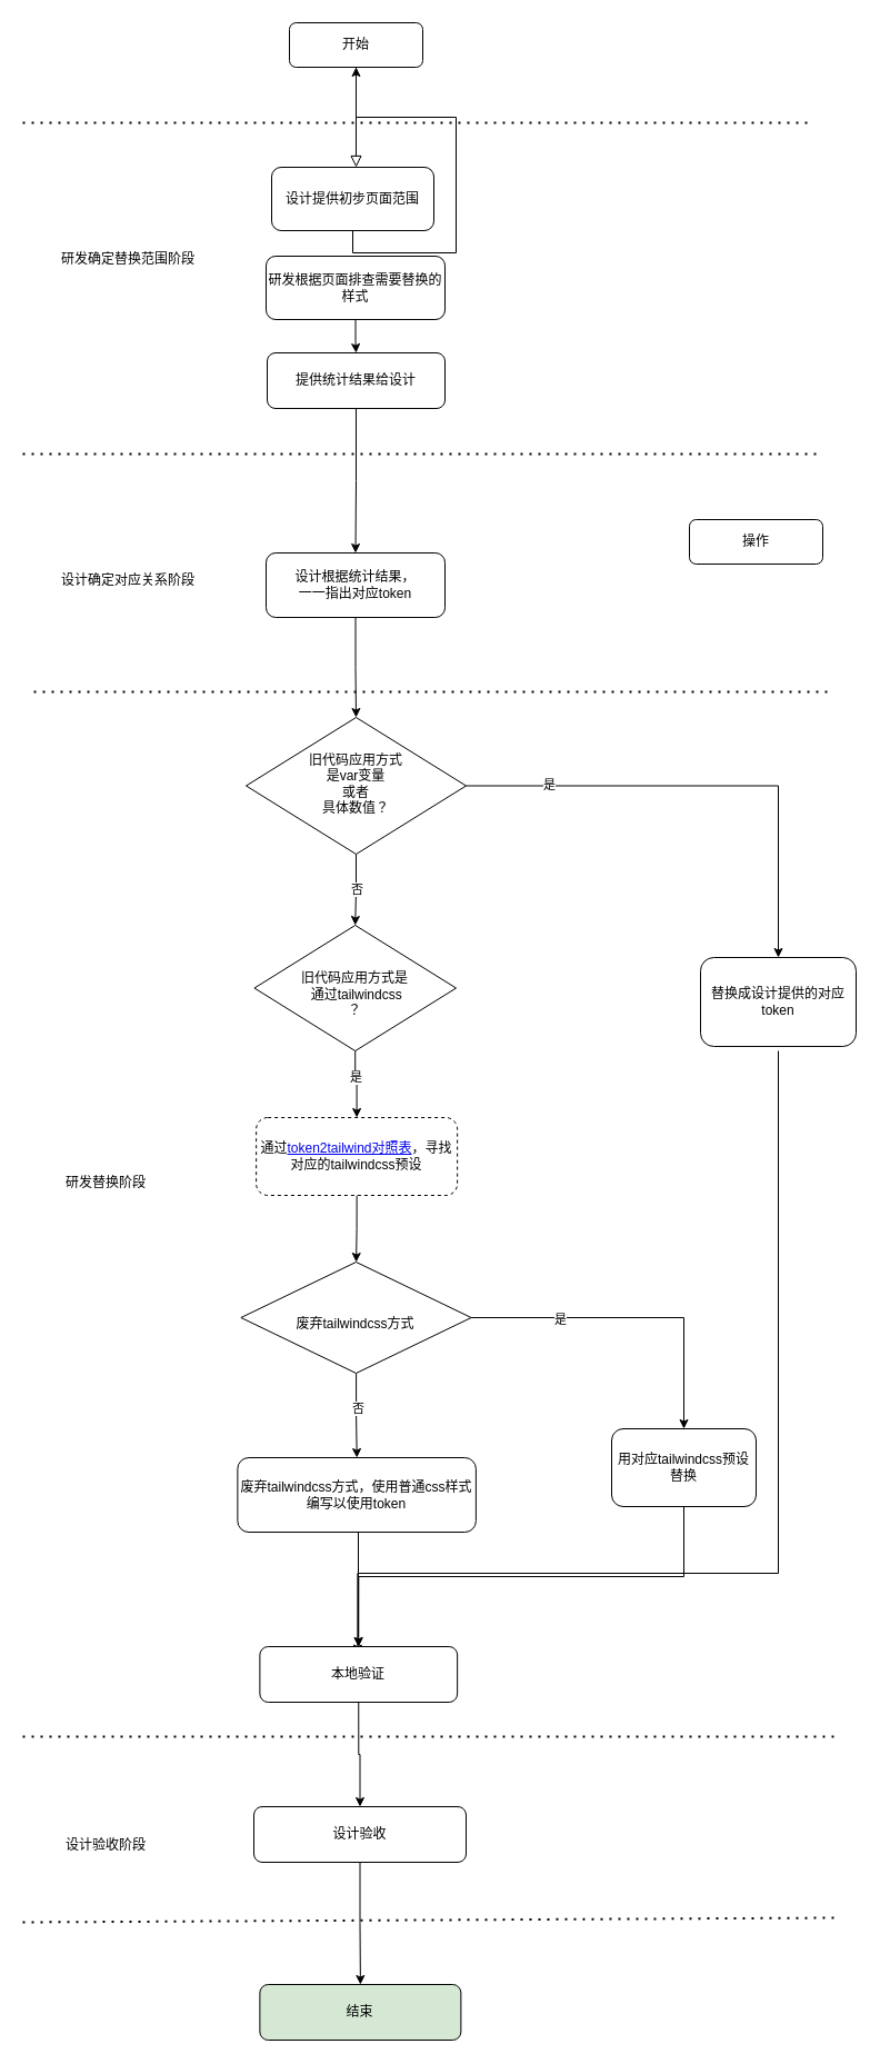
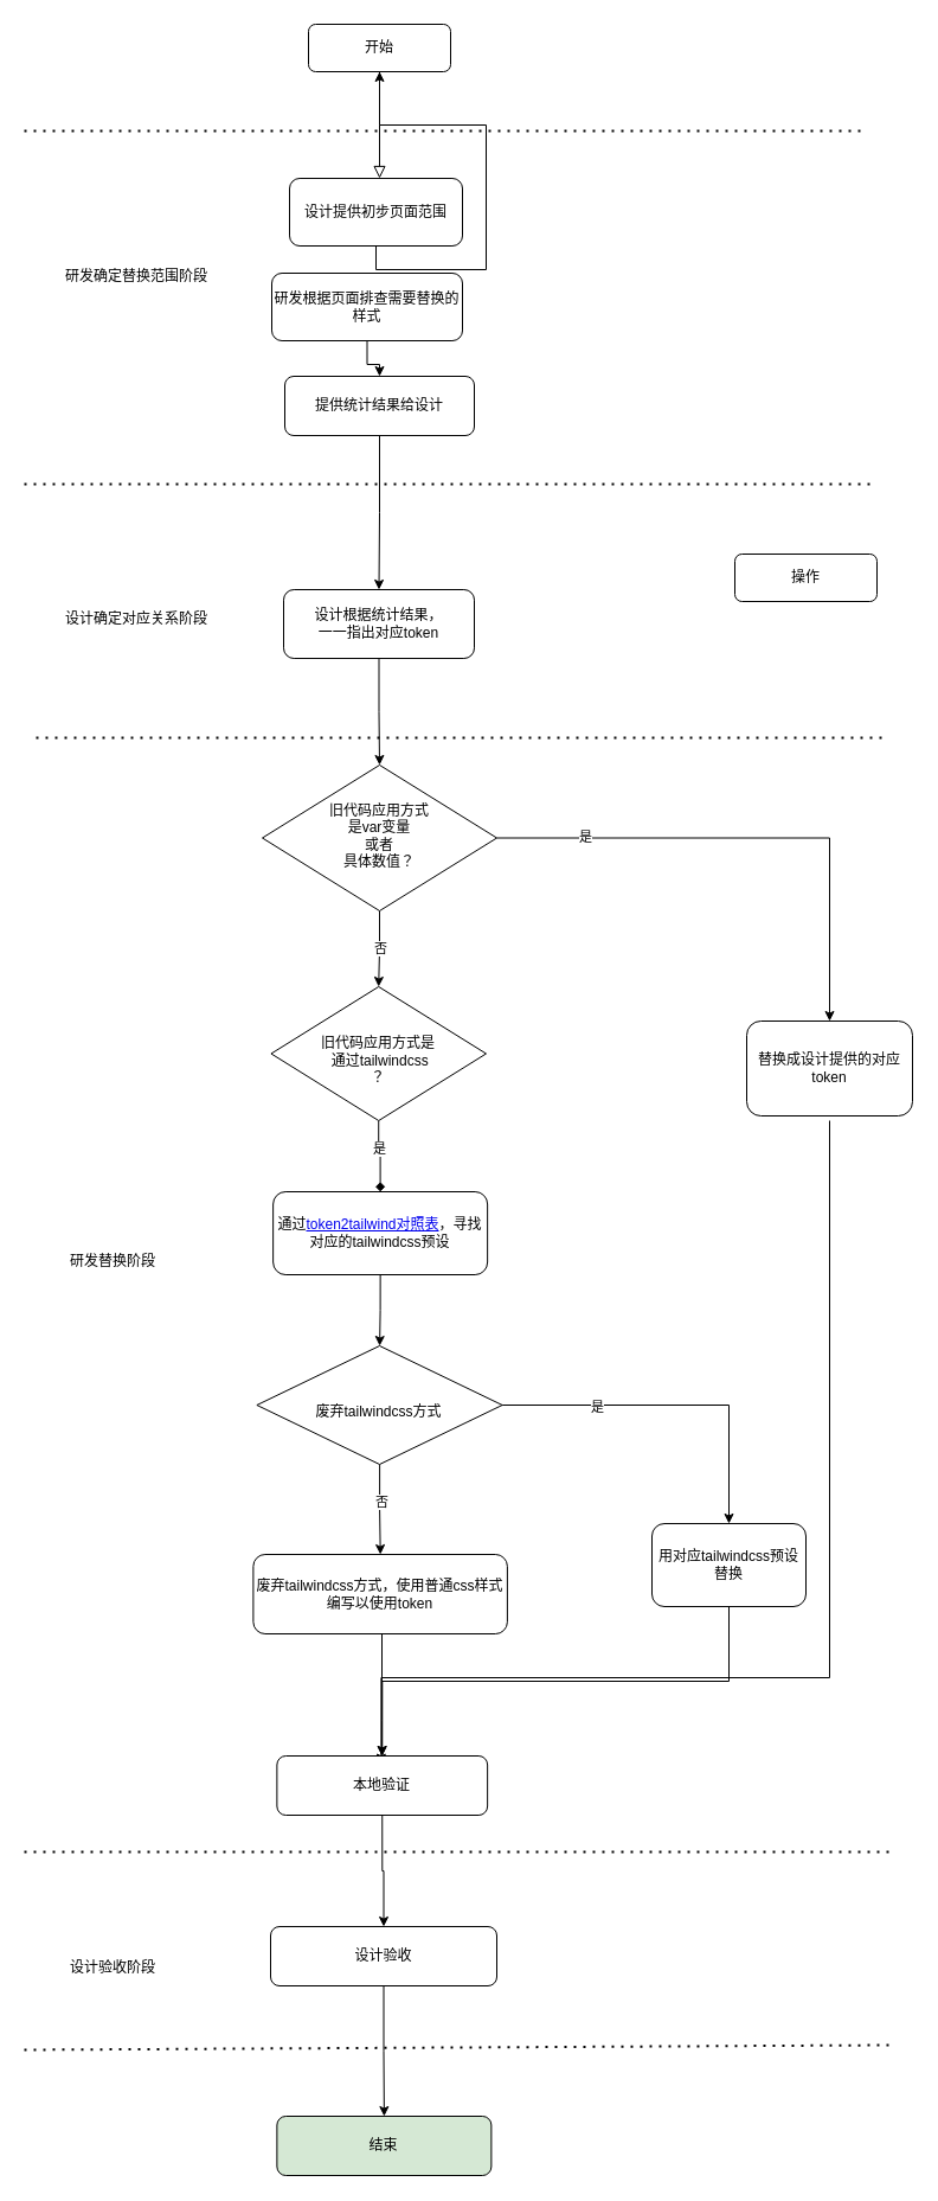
  <mxCell id="0" />
  <mxCell id="1" parent="0" />
  <mxCell id="2" value="" style="rounded=0;html=1;jettySize=auto;orthogonalLoop=1;fontSize=11;endArrow=block;endFill=0;endSize=8;strokeWidth=1;shadow=0;labelBackgroundColor=none;edgeStyle=orthogonalEdgeStyle;" parent="1" source="3" edge="1"><mxGeometry relative="1" as="geometry"><mxPoint x="320" y="150" as="targetPoint" /></mxGeometry></mxCell>
  <mxCell id="3" value="开始" style="rounded=1;whiteSpace=wrap;html=1;fontSize=12;glass=0;strokeWidth=1;shadow=0;" parent="1" vertex="1"><mxGeometry x="260" y="20" width="120" height="40" as="geometry" /></mxCell>
  <mxCell id="4" style="edgeStyle=orthogonalEdgeStyle;rounded=0;orthogonalLoop=1;jettySize=auto;html=1;" edge="1" parent="1" source="21" target="31"><mxGeometry relative="1" as="geometry"><mxPoint x="319" y="882" as="sourcePoint" /></mxGeometry></mxCell>
  <mxCell id="5" value="否" style="edgeLabel;html=1;align=center;verticalAlign=middle;resizable=0;points=[];" vertex="1" connectable="0" parent="4"><mxGeometry x="-0.05" y="2" relative="1" as="geometry"><mxPoint x="-2" as="offset" /></mxGeometry></mxCell>
  <mxCell id="6" value="" style="endArrow=none;dashed=1;html=1;dashPattern=1 3;strokeWidth=2;rounded=0;" edge="1" parent="1"><mxGeometry width="50" height="50" relative="1" as="geometry"><mxPoint x="20" y="110" as="sourcePoint" /><mxPoint x="730" y="110" as="targetPoint" /></mxGeometry></mxCell>
  <mxCell id="7" value="" style="endArrow=none;dashed=1;html=1;dashPattern=1 3;strokeWidth=2;rounded=0;" edge="1" parent="1"><mxGeometry width="50" height="50" relative="1" as="geometry"><mxPoint x="20" y="408" as="sourcePoint" /><mxPoint x="740" y="408" as="targetPoint" /></mxGeometry></mxCell>
  <mxCell id="8" style="edgeStyle=orthogonalEdgeStyle;rounded=0;orthogonalLoop=1;jettySize=auto;html=1;exitX=0.5;exitY=1;exitDx=0;exitDy=0;" edge="1" parent="1" source="9" target="3"><mxGeometry relative="1" as="geometry" /></mxCell>
  <mxCell id="9" value="设计提供初步页面范围" style="rounded=1;whiteSpace=wrap;html=1;fontSize=12;glass=0;strokeWidth=1;shadow=0;" vertex="1" parent="1"><mxGeometry x="244" y="150" width="146" height="57" as="geometry" /></mxCell>
  <mxCell id="10" style="edgeStyle=orthogonalEdgeStyle;rounded=0;orthogonalLoop=1;jettySize=auto;html=1;exitX=0.5;exitY=1;exitDx=0;exitDy=0;" edge="1" parent="1" source="11" target="13"><mxGeometry relative="1" as="geometry" /></mxCell>
- <mxCell id="11" value="研发根据页面排查需要替换的样式" style="rounded=1;whiteSpace=wrap;html=1;fontSize=12;glass=0;strokeWidth=1;shadow=0;" vertex="1" parent="1"><mxGeometry x="239" y="230" width="161" height="57" as="geometry" /></mxCell>
+ <mxCell id="11" value="研发根据页面排查需要替换的样式" style="rounded=1;whiteSpace=wrap;html=1;fontSize=12;glass=0;strokeWidth=1;shadow=0;" vertex="1" parent="1"><mxGeometry x="229" y="230" width="161" height="57" as="geometry" /></mxCell>
  <mxCell id="12" style="edgeStyle=orthogonalEdgeStyle;rounded=0;orthogonalLoop=1;jettySize=auto;html=1;exitX=0.5;exitY=1;exitDx=0;exitDy=0;" edge="1" parent="1" source="13" target="15"><mxGeometry relative="1" as="geometry" /></mxCell>
  <mxCell id="13" value="提供统计结果给设计" style="rounded=1;whiteSpace=wrap;html=1;fontSize=12;glass=0;strokeWidth=1;shadow=0;" vertex="1" parent="1"><mxGeometry x="240" y="317" width="160" height="50" as="geometry" /></mxCell>
  <mxCell id="14" style="edgeStyle=orthogonalEdgeStyle;rounded=0;orthogonalLoop=1;jettySize=auto;html=1;exitX=0.5;exitY=1;exitDx=0;exitDy=0;" edge="1" parent="1" source="15" target="21"><mxGeometry relative="1" as="geometry" /></mxCell>
  <mxCell id="15" value="设计根据统计结果，&lt;br&gt;一一指出对应token" style="rounded=1;whiteSpace=wrap;html=1;fontSize=12;glass=0;strokeWidth=1;shadow=0;" vertex="1" parent="1"><mxGeometry x="239" y="497" width="161" height="58" as="geometry" /></mxCell>
  <mxCell id="16" value="研发确定替换范围阶段" style="text;html=1;strokeColor=none;fillColor=none;align=center;verticalAlign=middle;whiteSpace=wrap;rounded=0;" vertex="1" parent="1"><mxGeometry x="50" y="218" width="130" height="30" as="geometry" /></mxCell>
  <mxCell id="17" value="" style="endArrow=none;dashed=1;html=1;dashPattern=1 3;strokeWidth=2;rounded=0;" edge="1" parent="1"><mxGeometry width="50" height="50" relative="1" as="geometry"><mxPoint x="30" y="622" as="sourcePoint" /><mxPoint x="750" y="622" as="targetPoint" /></mxGeometry></mxCell>
  <mxCell id="18" value="设计确定对应关系阶段" style="text;html=1;strokeColor=none;fillColor=none;align=center;verticalAlign=middle;whiteSpace=wrap;rounded=0;" vertex="1" parent="1"><mxGeometry x="50" y="507" width="130" height="30" as="geometry" /></mxCell>
  <mxCell id="19" style="edgeStyle=orthogonalEdgeStyle;rounded=0;orthogonalLoop=1;jettySize=auto;html=1;exitX=1;exitY=0.5;exitDx=0;exitDy=0;entryX=0.5;entryY=0;entryDx=0;entryDy=0;" edge="1" parent="1" source="21" target="33"><mxGeometry relative="1" as="geometry" /></mxCell>
  <mxCell id="20" value="是" style="edgeLabel;html=1;align=center;verticalAlign=middle;resizable=0;points=[];" vertex="1" connectable="0" parent="19"><mxGeometry x="-0.659" y="1" relative="1" as="geometry"><mxPoint as="offset" /></mxGeometry></mxCell>
  <mxCell id="21" value="旧代码应用方式&lt;br&gt;是var变量&lt;br&gt;或者&lt;br&gt;具体数值？" style="rhombus;whiteSpace=wrap;html=1;shadow=0;fontFamily=Helvetica;fontSize=12;align=center;strokeWidth=1;spacing=6;spacingTop=-4;" vertex="1" parent="1"><mxGeometry x="221" y="645" width="198" height="123" as="geometry" /></mxCell>
  <mxCell id="22" value="" style="endArrow=none;dashed=1;html=1;dashPattern=1 3;strokeWidth=2;rounded=0;" edge="1" parent="1"><mxGeometry width="50" height="50" relative="1" as="geometry"><mxPoint x="20" y="1562" as="sourcePoint" /><mxPoint x="750" y="1562" as="targetPoint" /></mxGeometry></mxCell>
  <mxCell id="23" style="edgeStyle=orthogonalEdgeStyle;rounded=0;orthogonalLoop=1;jettySize=auto;html=1;exitX=0.5;exitY=1;exitDx=0;exitDy=0;" edge="1" parent="1" source="24" target="28"><mxGeometry relative="1" as="geometry" /></mxCell>
  <mxCell id="24" value="设计验收" style="rounded=1;whiteSpace=wrap;html=1;fontSize=12;glass=0;strokeWidth=1;shadow=0;" vertex="1" parent="1"><mxGeometry x="228" y="1625" width="191" height="50" as="geometry" /></mxCell>
  <mxCell id="25" value="设计验收阶段" style="text;html=1;strokeColor=none;fillColor=none;align=center;verticalAlign=middle;whiteSpace=wrap;rounded=0;" vertex="1" parent="1"><mxGeometry x="30" y="1645" width="130" height="30" as="geometry" /></mxCell>
  <mxCell id="26" value="研发替换阶段" style="text;html=1;strokeColor=none;fillColor=none;align=center;verticalAlign=middle;whiteSpace=wrap;rounded=0;" vertex="1" parent="1"><mxGeometry x="30" y="1049" width="130" height="30" as="geometry" /></mxCell>
  <mxCell id="27" value="" style="endArrow=none;dashed=1;html=1;dashPattern=1 3;strokeWidth=2;rounded=0;" edge="1" parent="1"><mxGeometry width="50" height="50" relative="1" as="geometry"><mxPoint x="20" y="1729" as="sourcePoint" /><mxPoint x="750" y="1725" as="targetPoint" /></mxGeometry></mxCell>
  <mxCell id="28" value="结束" style="rounded=1;whiteSpace=wrap;html=1;fontSize=12;glass=0;strokeWidth=1;shadow=0;fillColor=#d5e8d4;" vertex="1" parent="1"><mxGeometry x="233.38" y="1785" width="181.01" height="50" as="geometry" /></mxCell>
- <mxCell id="29" style="edgeStyle=orthogonalEdgeStyle;rounded=0;orthogonalLoop=1;jettySize=auto;html=1;exitX=0.5;exitY=1;exitDx=0;exitDy=0;" edge="1" parent="1" source="31" target="36"><mxGeometry relative="1" as="geometry" /></mxCell>
+ <mxCell id="29" style="edgeStyle=orthogonalEdgeStyle;rounded=0;orthogonalLoop=1;jettySize=auto;html=1;exitX=0.5;exitY=1;exitDx=0;exitDy=0;endArrow=diamond;" edge="1" parent="1" source="31" target="36"><mxGeometry relative="1" as="geometry" /></mxCell>
  <mxCell id="30" value="是" style="edgeLabel;html=1;align=center;verticalAlign=middle;resizable=0;points=[];" vertex="1" connectable="0" parent="29"><mxGeometry x="-0.205" relative="1" as="geometry"><mxPoint as="offset" /></mxGeometry></mxCell>
  <mxCell id="31" value="&lt;br&gt;旧代码应用方式是&lt;br&gt;&amp;nbsp;通过tailwindcss&lt;br&gt;？" style="rhombus;whiteSpace=wrap;html=1;shadow=0;fontFamily=Helvetica;fontSize=12;align=center;strokeWidth=1;spacing=6;spacingTop=-4;" vertex="1" parent="1"><mxGeometry x="228.44" y="832" width="181.56" height="113" as="geometry" /></mxCell>
  <mxCell id="32" style="edgeStyle=orthogonalEdgeStyle;rounded=0;orthogonalLoop=1;jettySize=auto;html=1;exitX=0.5;exitY=1;exitDx=0;exitDy=0;entryX=0.495;entryY=-0.147;entryDx=0;entryDy=0;entryPerimeter=0;" edge="1" parent="1"><mxGeometry relative="1" as="geometry"><mxPoint x="700" y="945" as="sourcePoint" /><mxPoint x="321.366" y="1487.65" as="targetPoint" /><Array as="points"><mxPoint x="700" y="1415" /><mxPoint x="321" y="1415" /></Array></mxGeometry></mxCell>
  <mxCell id="33" value="替换成设计提供的对应token" style="rounded=1;whiteSpace=wrap;html=1;fontSize=12;glass=0;strokeWidth=1;shadow=0;" vertex="1" parent="1"><mxGeometry x="630" y="861" width="140" height="80" as="geometry" /></mxCell>
  <mxCell id="34" value="操作" style="rounded=1;whiteSpace=wrap;html=1;fontSize=12;glass=0;strokeWidth=1;shadow=0;" vertex="1" parent="1"><mxGeometry x="620" y="467" width="120" height="40" as="geometry" /></mxCell>
  <mxCell id="35" style="edgeStyle=orthogonalEdgeStyle;rounded=0;orthogonalLoop=1;jettySize=auto;html=1;exitX=0.5;exitY=1;exitDx=0;exitDy=0;" edge="1" parent="1" source="36" target="41"><mxGeometry relative="1" as="geometry" /></mxCell>
- <mxCell id="36" value="通过&lt;a href=&quot;https://our.ones.pro/wiki/#/team/RDjYMhKq/space/GAVLkKKC/page/LiEpRTxH&quot;&gt;token2tailwind对照表&lt;/a&gt;，寻找对应的tailwindcss预设" style="rounded=1;whiteSpace=wrap;html=1;fontSize=12;glass=0;strokeWidth=1;shadow=0;dashed=1;" vertex="1" parent="1"><mxGeometry x="230.13" y="1005" width="181" height="70" as="geometry" /></mxCell>
+ <mxCell id="36" value="通过&lt;a href=&quot;https://our.ones.pro/wiki/#/team/RDjYMhKq/space/GAVLkKKC/page/LiEpRTxH&quot;&gt;token2tailwind对照表&lt;/a&gt;，寻找对应的tailwindcss预设" style="rounded=1;whiteSpace=wrap;html=1;fontSize=12;glass=0;strokeWidth=1;shadow=0;" vertex="1" parent="1"><mxGeometry x="230.13" y="1005" width="181" height="70" as="geometry" /></mxCell>
  <mxCell id="37" style="edgeStyle=orthogonalEdgeStyle;rounded=0;orthogonalLoop=1;jettySize=auto;html=1;" edge="1" parent="1" source="41" target="45"><mxGeometry relative="1" as="geometry" /></mxCell>
  <mxCell id="38" value="否" style="edgeLabel;html=1;align=center;verticalAlign=middle;resizable=0;points=[];" vertex="1" connectable="0" parent="37"><mxGeometry x="-0.152" y="1" relative="1" as="geometry"><mxPoint as="offset" /></mxGeometry></mxCell>
  <mxCell id="39" style="edgeStyle=orthogonalEdgeStyle;rounded=0;orthogonalLoop=1;jettySize=auto;html=1;" edge="1" parent="1" source="41" target="43"><mxGeometry relative="1" as="geometry" /></mxCell>
  <mxCell id="40" value="是" style="edgeLabel;html=1;align=center;verticalAlign=middle;resizable=0;points=[];" vertex="1" connectable="0" parent="39"><mxGeometry x="-0.45" y="-1" relative="1" as="geometry"><mxPoint as="offset" /></mxGeometry></mxCell>
  <mxCell id="41" value="&lt;br&gt;废弃tailwindcss方式" style="rhombus;whiteSpace=wrap;html=1;shadow=0;fontFamily=Helvetica;fontSize=12;align=center;strokeWidth=1;spacing=6;spacingTop=-4;" vertex="1" parent="1"><mxGeometry x="216.38" y="1135" width="207.25" height="100" as="geometry" /></mxCell>
  <mxCell id="42" style="edgeStyle=orthogonalEdgeStyle;rounded=0;orthogonalLoop=1;jettySize=auto;html=1;exitX=0.5;exitY=1;exitDx=0;exitDy=0;entryX=0.5;entryY=0;entryDx=0;entryDy=0;" edge="1" parent="1" source="43" target="47"><mxGeometry relative="1" as="geometry"><Array as="points"><mxPoint x="615" y="1418" /><mxPoint x="322" y="1418" /></Array></mxGeometry></mxCell>
  <mxCell id="43" value="用对应tailwindcss预设替换" style="rounded=1;whiteSpace=wrap;html=1;fontSize=12;glass=0;strokeWidth=1;shadow=0;" vertex="1" parent="1"><mxGeometry x="550" y="1285" width="130" height="70" as="geometry" /></mxCell>
  <mxCell id="44" style="edgeStyle=orthogonalEdgeStyle;rounded=0;orthogonalLoop=1;jettySize=auto;html=1;exitX=0.5;exitY=1;exitDx=0;exitDy=0;" edge="1" parent="1" source="45" target="47"><mxGeometry relative="1" as="geometry"><Array as="points"><mxPoint x="322" y="1451" /><mxPoint x="322" y="1451" /></Array></mxGeometry></mxCell>
  <mxCell id="45" value="废弃tailwindcss方式，使用普通css样式编写以使用token" style="rounded=1;whiteSpace=wrap;html=1;fontSize=12;glass=0;strokeWidth=1;shadow=0;" vertex="1" parent="1"><mxGeometry x="213.38" y="1311" width="214.5" height="67" as="geometry" /></mxCell>
  <mxCell id="46" style="edgeStyle=orthogonalEdgeStyle;rounded=0;orthogonalLoop=1;jettySize=auto;html=1;exitX=0.5;exitY=1;exitDx=0;exitDy=0;" edge="1" parent="1" source="47" target="24"><mxGeometry relative="1" as="geometry" /></mxCell>
  <mxCell id="47" value="本地验证" style="rounded=1;whiteSpace=wrap;html=1;fontSize=12;glass=0;strokeWidth=1;shadow=0;" vertex="1" parent="1"><mxGeometry x="233.38" y="1481" width="177.75" height="50" as="geometry" /></mxCell>
